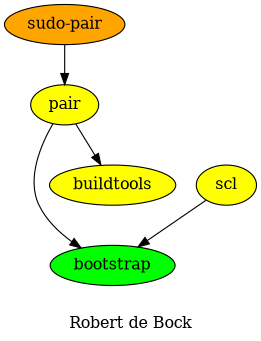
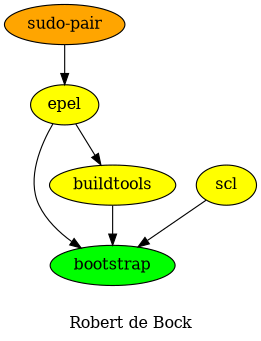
  digraph {
    label="Robert de Bock"
    node [fillcolor=yellow style=filled]
    bootstrap [fillcolor=green]
-   epel [label=pair]
+   epel
    buildtools
    scl
    "sudo-pair" [fillcolor=orange]
    epel -> bootstrap
    epel -> buildtools
+   buildtools -> bootstrap
    scl -> bootstrap
    "sudo-pair" -> epel
  }
